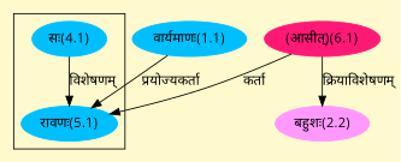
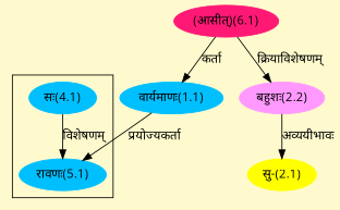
  digraph {
    bgcolor=lemonchiffon1
    compound=true
    fontname="Open Sans"
    rankdir=BT
    node [color="#00BFFF" fontname="Open Sans" style=filled]
    edge [dir=back fontname="Open Sans"]
    n1 [label="सः(4.1)"]
    n2 [label="रावणः(5.1)"]
    n3 [label="वार्यमाणः(1.1)"]
    n4 [color="#FF1975" label="(आसीत्)(6.1)"]
+   n5 [color="#FFFF00" label="सु-(2.1)"]
    n6 [color="#FF99FF" label="बहुशः(2.2)"]
    subgraph cluster_1 {
      n1
      n2
    }
    n2 -> n1 [label="विशेषणम्"]
    n2 -> n3 [label="प्रयोज्यकर्ता"]
-   n2 -> n4 [label="कर्ता"]
+   n3 -> n4 [label="कर्ता"]
+   n5 -> n6 [label="अव्ययीभावः"]
    n6 -> n4 [label="क्रियाविशेषणम्"]
  }
